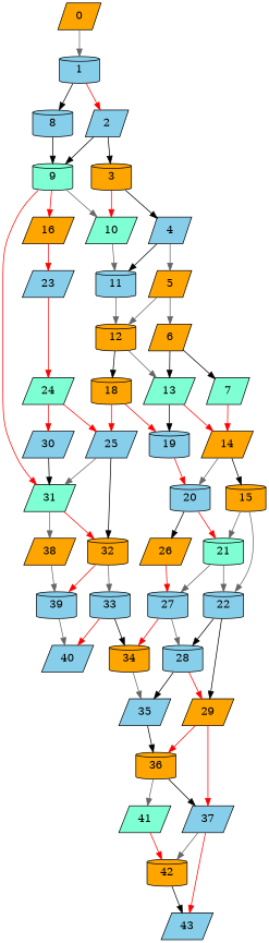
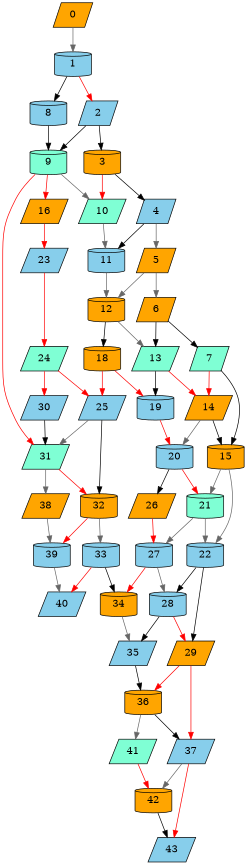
  digraph {
    node [fillcolor=skyblue shape=parallelogram style=filled]
    edge [color=red]
    9 [fillcolor=aquamarine shape=cylinder]
    31 [fillcolor=aquamarine]
    10 [fillcolor=aquamarine]
    16 [fillcolor=orange]
    32 [fillcolor=orange shape=cylinder]
    38 [fillcolor=orange]
    11 [shape=cylinder]
    23
    39 [shape=cylinder]
    33 [shape=cylinder]
    0 [fillcolor=orange]
    1 [shape=cylinder]
    8 [shape=cylinder]
    2
    3 [fillcolor=orange shape=cylinder]
    4
    5 [fillcolor=orange]
    12 [fillcolor=orange shape=cylinder]
    6 [fillcolor=orange]
    13 [fillcolor=aquamarine]
    18 [fillcolor=orange shape=cylinder]
    7 [fillcolor=aquamarine]
    14 [fillcolor=orange]
    19 [shape=cylinder]
    25
    15 [fillcolor=orange shape=cylinder]
    20 [shape=cylinder]
    21 [fillcolor=aquamarine shape=cylinder]
    22 [shape=cylinder]
    26 [fillcolor=orange]
    27 [shape=cylinder]
    28 [shape=cylinder]
    29 [fillcolor=orange]
    24 [fillcolor=aquamarine]
    34 [fillcolor=orange shape=cylinder]
    35
    36 [fillcolor=orange shape=cylinder]
    37
    30
    41 [fillcolor=aquamarine]
    42 [fillcolor=orange shape=cylinder]
    43
    40
    9 -> 31
    9 -> 10 [color=gray40]
    9 -> 16
    31 -> 32
    31 -> 38 [color=gray40]
    10 -> 11 [color=gray40]
    16 -> 23
    32 -> 39
    32 -> 33 [color=gray40]
    38 -> 39 [color=gray40]
    11 -> 12 [color=gray40]
    23 -> 24
    39 -> 40 [color=gray40]
    33 -> 34 [color=black]
    33 -> 40
    0 -> 1 [color=gray40]
    1 -> 8 [color=black]
    1 -> 2
    8 -> 9 [color=black]
    2 -> 9 [color=black]
    2 -> 3 [color=black]
    3 -> 10
    3 -> 4 [color=black]
    4 -> 11 [color=black]
    4 -> 5 [color=gray40]
    5 -> 12 [color=gray40]
    5 -> 6 [color=gray40]
    12 -> 13 [color=gray40]
    12 -> 18 [color=black]
    6 -> 13 [color=black]
    6 -> 7 [color=black]
    13 -> 14
    13 -> 19 [color=black]
    18 -> 19
    18 -> 25
    7 -> 14
+   7 -> 15 [color=black]
    14 -> 15 [color=black]
    14 -> 20 [color=gray40]
    19 -> 20
    25 -> 31 [color=gray40]
    25 -> 32 [color=black]
    15 -> 21 [color=gray40]
    15 -> 22 [color=gray40]
    20 -> 21
    20 -> 26 [color=black]
    21 -> 22 [color=gray40]
    21 -> 27 [color=gray40]
    22 -> 28 [color=black]
    22 -> 29 [color=black]
    26 -> 27
    27 -> 28 [color=gray40]
    27 -> 34
    28 -> 29
    28 -> 35 [color=black]
    29 -> 36
    29 -> 37
    24 -> 25
    24 -> 30
    34 -> 35 [color=gray40]
    35 -> 36 [color=black]
    36 -> 37 [color=black]
    36 -> 41 [color=gray40]
    37 -> 42 [color=gray40]
    37 -> 43
    30 -> 31 [color=black]
    41 -> 42
    42 -> 43 [color=black]
  }
